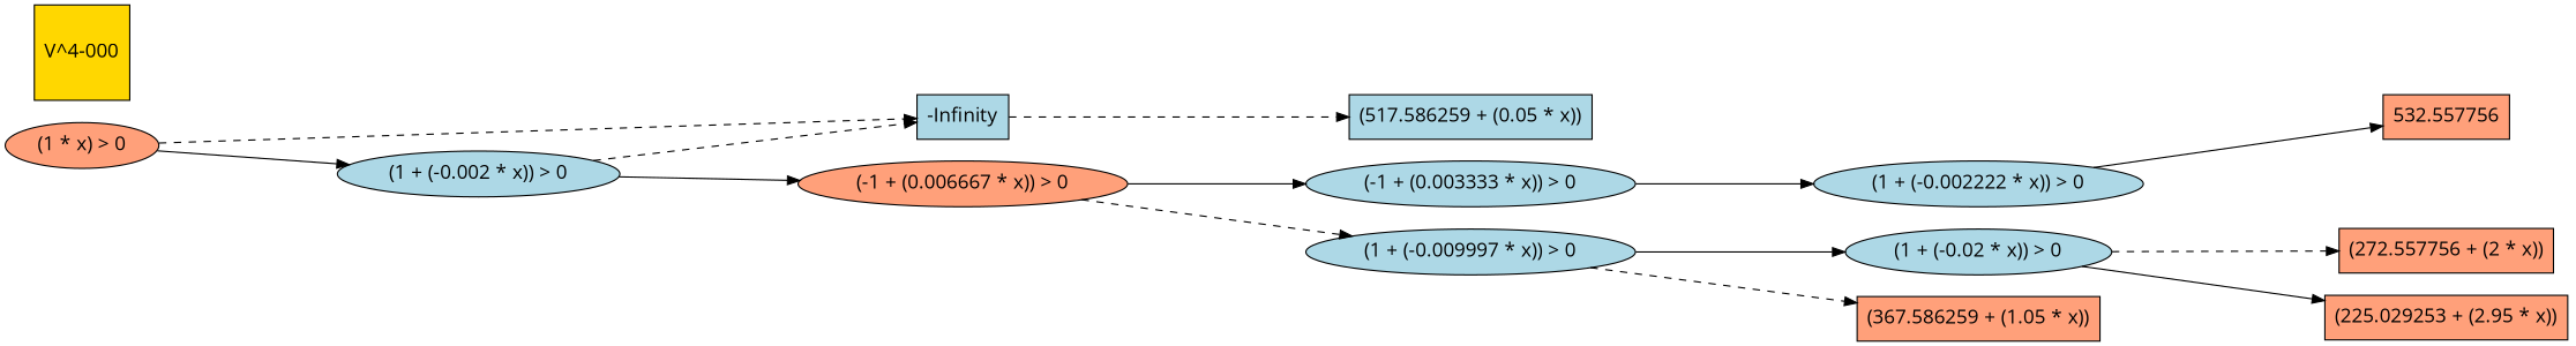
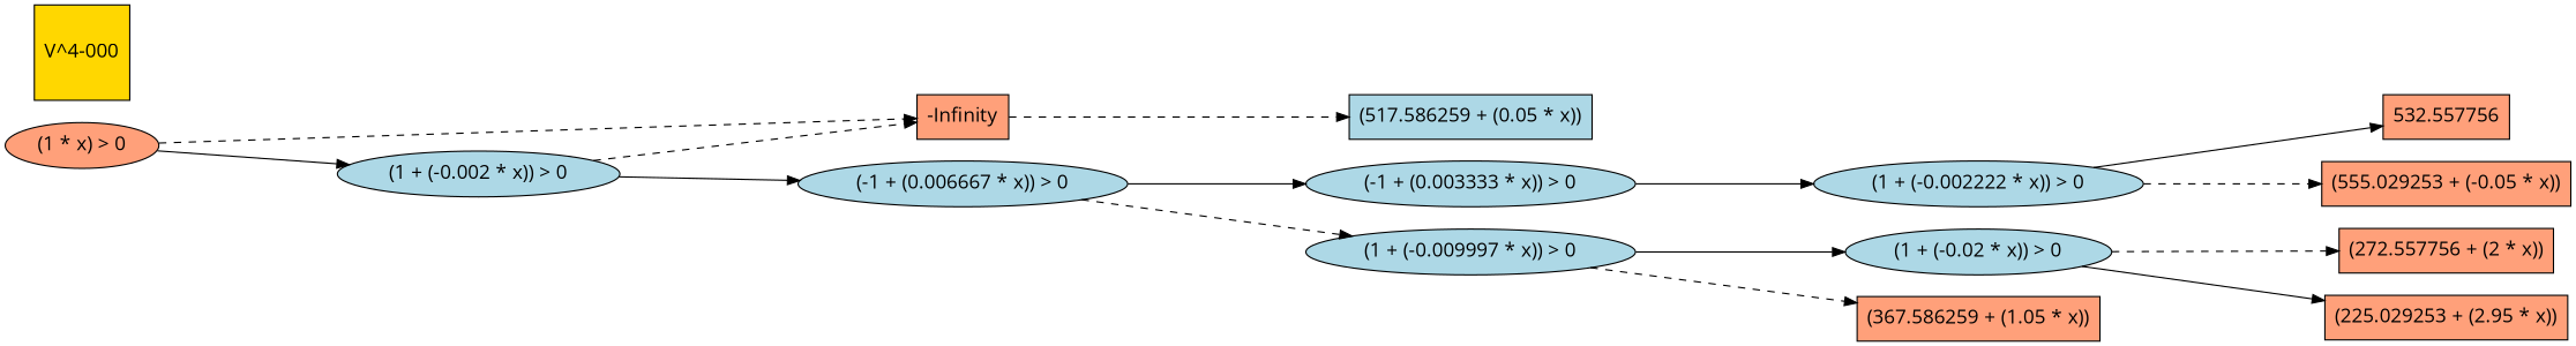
  digraph {
    fontname="Open Sans"
    fontsize=16
    rankdir=LR
    ranksep=2.00
    node [color=black fillcolor=lightblue fontname="Open Sans" fontsize=16 shape=ellipse style=filled]
    edge [color=black fontname="Open Sans" style=solid]
    n1 [label="(1 + (-0.002222 * x)) > 0"]
    n2 [fillcolor=lightsalmon label=532.557756 shape=box]
-   n4 [fillcolor=lightsalmon label="(-1 + (0.006667 * x)) > 0"]
+   n3 [fillcolor=lightsalmon label="(555.029253 + (-0.05 * x))" shape=box]
+   n4 [label="(-1 + (0.006667 * x)) > 0"]
    n5 [label="(-1 + (0.003333 * x)) > 0"]
    n6 [label="(1 + (-0.009997 * x)) > 0"]
    n7 [label="(1 + (-0.02 * x)) > 0"]
    n8 [fillcolor=lightsalmon label="(367.586259 + (1.05 * x))" shape=box]
    n9 [label="(517.586259 + (0.05 * x))" shape=box]
    n10 [fillcolor=lightsalmon label="(272.557756 + (2 * x))" shape=box]
    n11 [fillcolor=lightsalmon label="(225.029253 + (2.95 * x))" shape=box]
-   n12 [label="-Infinity" shape=box]
+   n12 [fillcolor=lightsalmon label="-Infinity" shape=box]
    n13 [label="(1 + (-0.002 * x)) > 0"]
    n14 [fillcolor=lightsalmon label="(1 * x) > 0"]
    n15 [fillcolor=gold1 label="V^4-000" shape=square]
    n1 -> n2
+   n1 -> n3 [style=dashed]
    n4 -> n5
    n4 -> n6 [style=dashed]
    n5 -> n1
    n6 -> n7
    n6 -> n8 [style=dashed]
    n7 -> n10 [style=dashed]
    n7 -> n11
    n12 -> n9 [style=dashed]
    n13 -> n4
    n13 -> n12 [style=dashed]
    n14 -> n12 [style=dashed]
    n14 -> n13
  }
